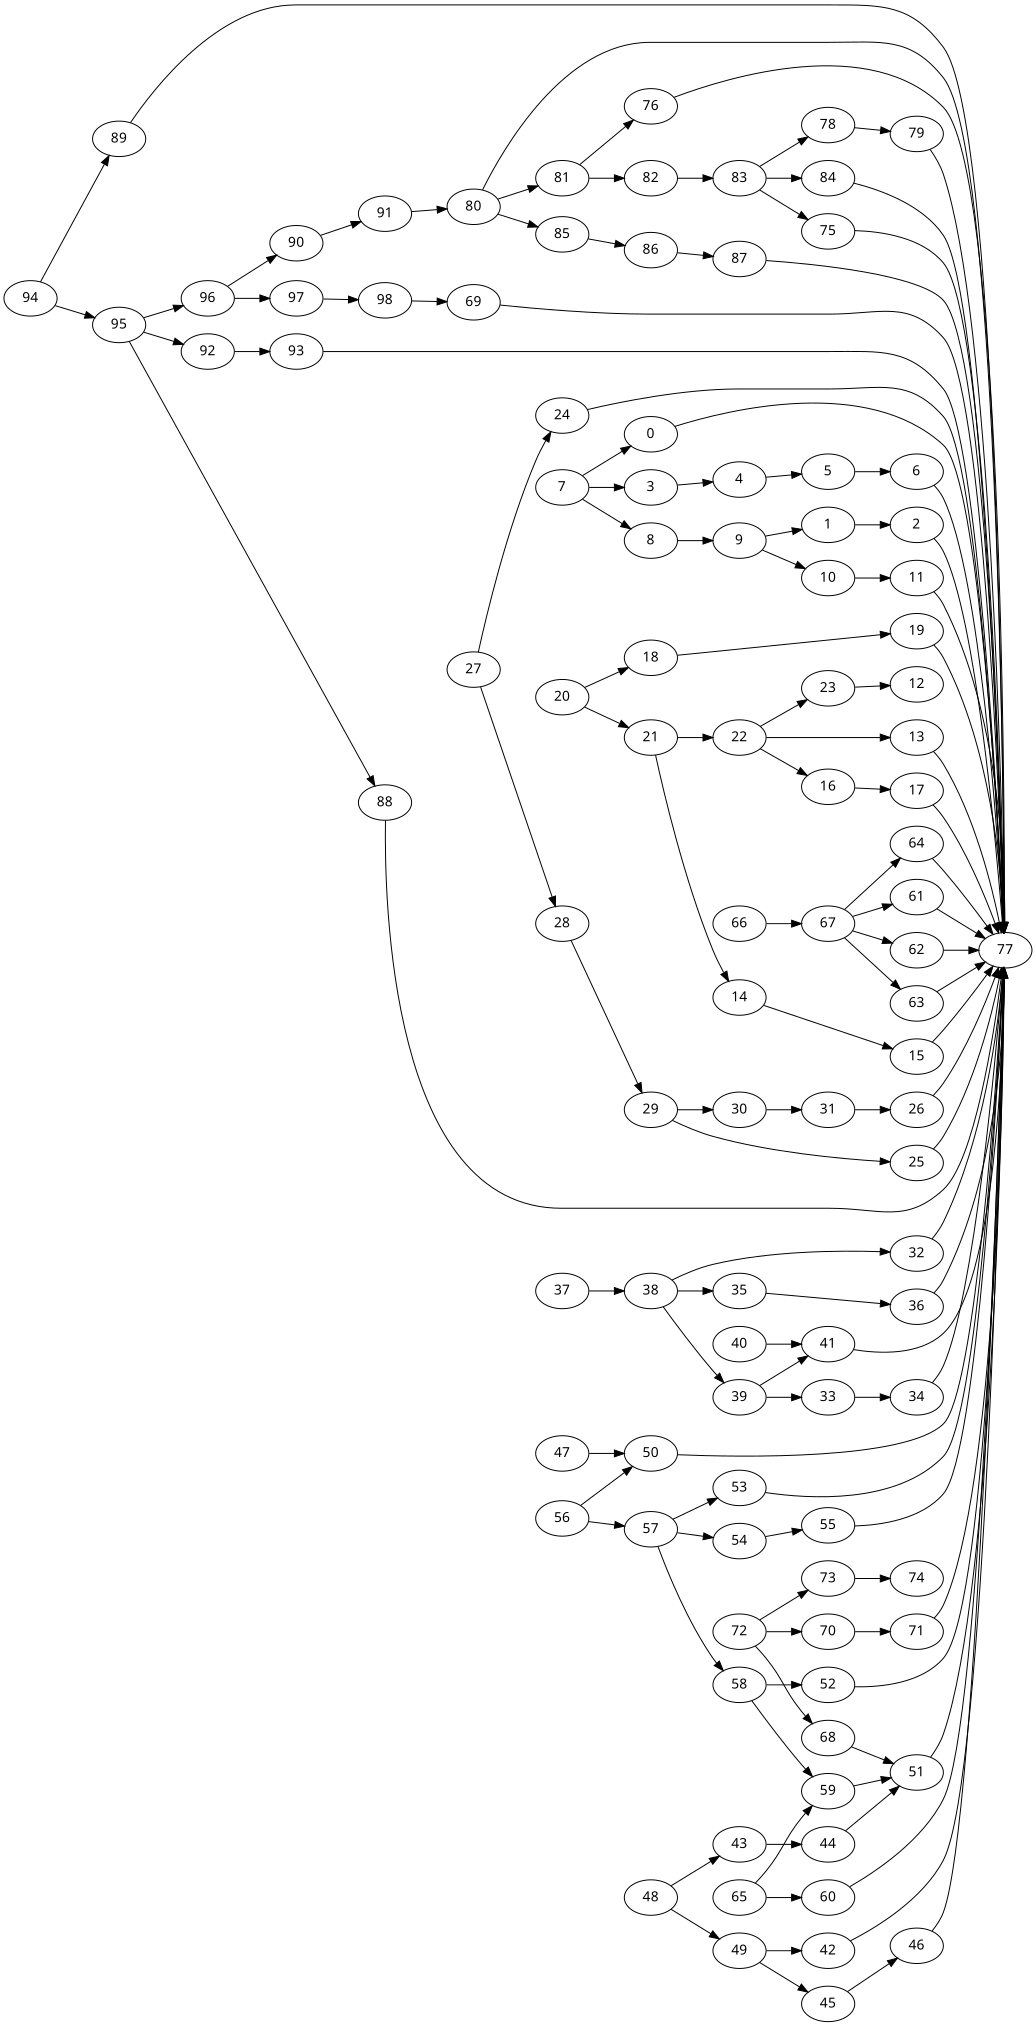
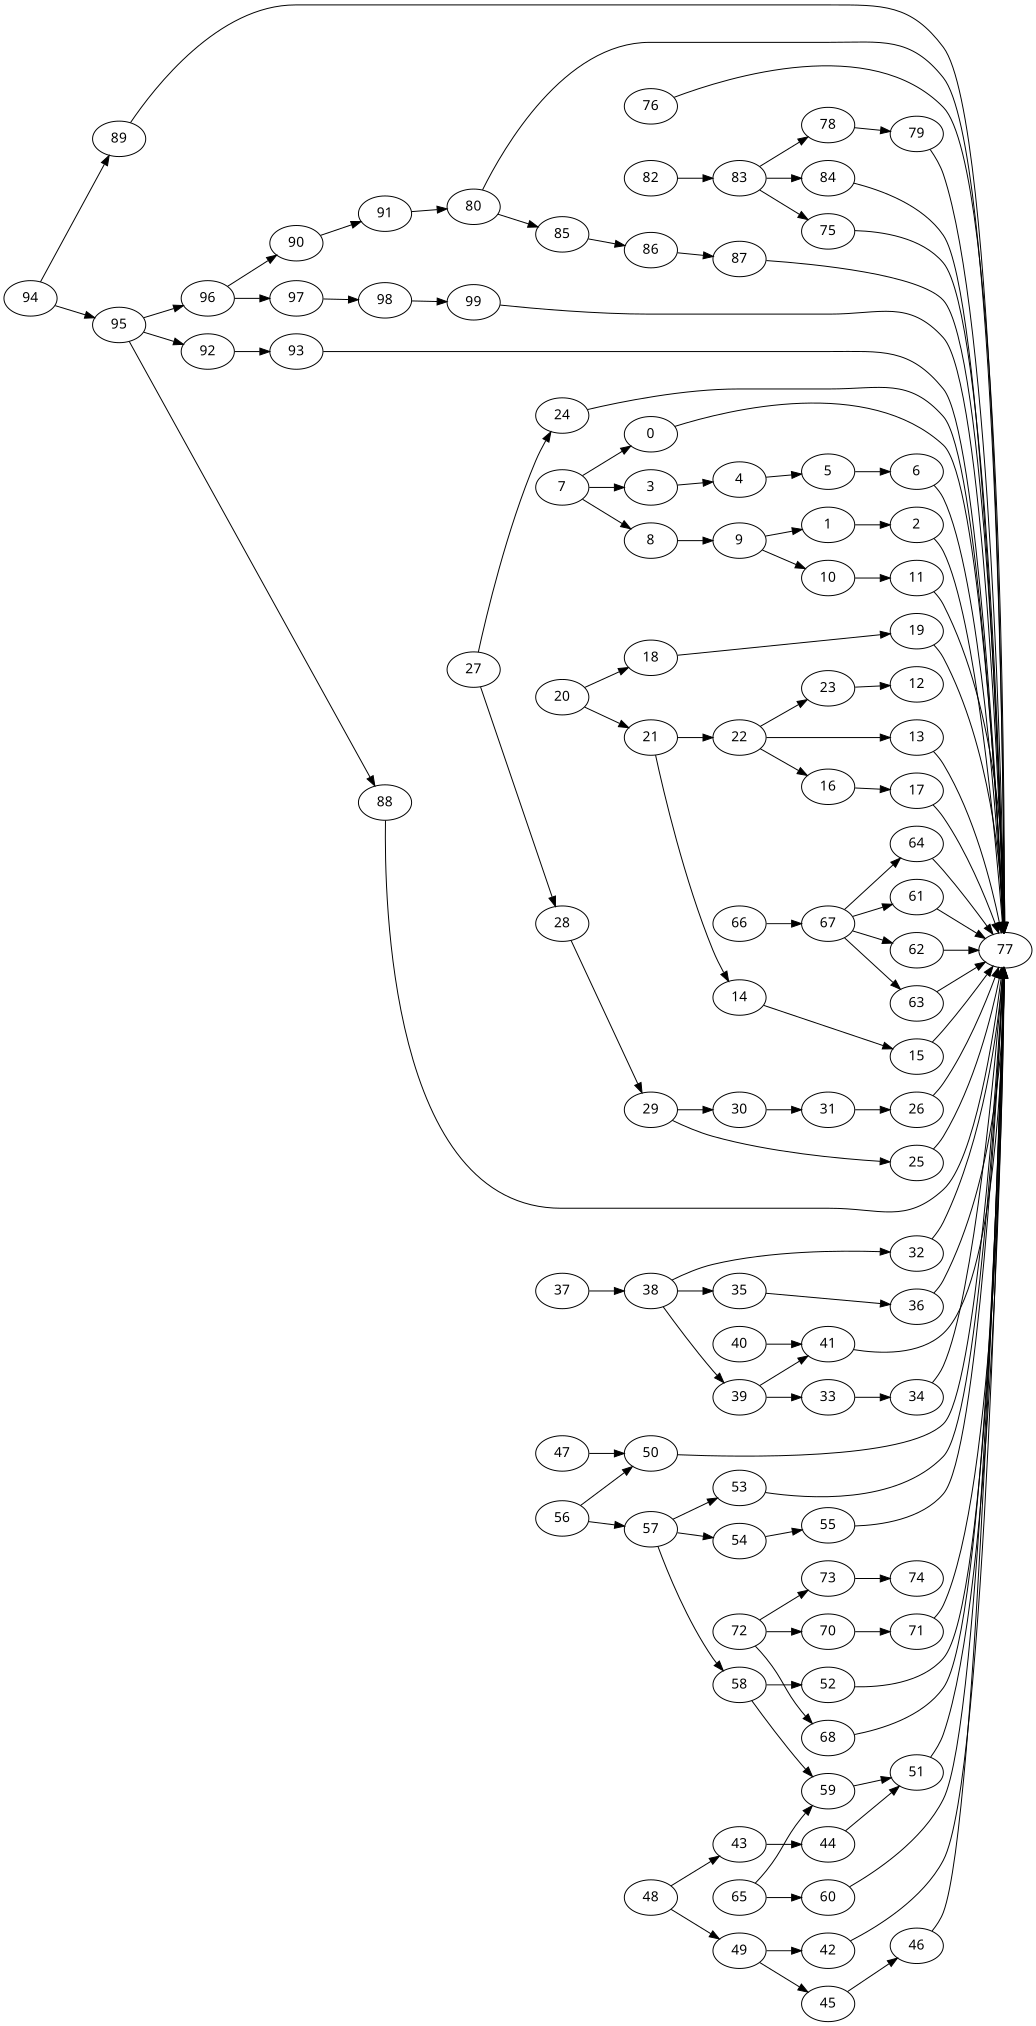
  strict digraph {
    fontname="Noto Sans"
    rankdir=LR
    node [exec=73 fontname="Noto Sans"]
    edge [comm=20 fontname="Noto Sans"]
    0 [exec=122]
    77 [exec=65]
    1 [exec=85]
    2 [exec=74]
    3 [exec=114]
    4 [exec=186]
    5 [exec=87]
    6 [exec=129]
    7 [exec=75]
    8 [exec=68]
    9 [exec=134]
    10 [exec=170]
    11 [exec=193]
    12 [exec=102]
    13 [exec=191]
    14 [exec=172]
    15 [exec=163]
    16 [exec=183]
    17 [exec=116]
    18 [exec=65]
    19 [exec=190]
    20 [exec=53]
    21
    22 [exec=152]
    23 [exec=50]
    24 [exec=86]
    25 [exec=189]
    26 [exec=164]
    27
    28 [exec=70]
    29 [exec=131]
    30 [exec=180]
    31 [exec=175]
    32 [exec=188]
    33 [exec=102]
    34 [exec=190]
    35 [exec=200]
    36 [exec=123]
    37 [exec=163]
    38
    39 [exec=148]
    41 [exec=197]
    40 [exec=131]
    42 [exec=171]
    43 [exec=67]
    44 [exec=72]
    51 [exec=200]
    45 [exec=83]
    46 [exec=88]
    47 [exec=59]
    50 [exec=105]
    48 [exec=70]
    49 [exec=188]
    52 [exec=157]
    53 [exec=198]
    54 [exec=120]
    55 [exec=165]
    56 [exec=176]
    57 [exec=141]
    58 [exec=71]
    59 [exec=133]
    60 [exec=145]
    61 [exec=93]
    62 [exec=135]
    63 [exec=159]
    64 [exec=65]
    65 [exec=75]
    66 [exec=87]
    67 [exec=106]
    68 [exec=98]
    70 [exec=80]
    71 [exec=150]
    72
    73 [exec=144]
    74 [exec=79]
    75 [exec=172]
    76 [exec=103]
    78 [exec=55]
    79 [exec=189]
    80 [exec=158]
-   81 [exec=75]
    85 [exec=68]
    82 [exec=116]
    86 [exec=127]
    83 [exec=67]
    84 [exec=106]
    87 [exec=139]
    88 [exec=101]
    89 [exec=116]
    90 [exec=141]
    91 [exec=170]
    92 [exec=195]
    93 [exec=93]
    94 [exec=102]
    95 [exec=64]
    96 [exec=90]
    97 [exec=91]
    98 [exec=137]
-   99 [exec=185 label=69]
+   99 [exec=185]
    0 -> 77 [comm=5]
    1 -> 2 [comm=6]
    2 -> 77 [comm=6]
    3 -> 4 [comm=11]
    4 -> 5 [comm=13]
    5 -> 6 [comm=15]
    6 -> 77 [comm=16]
    7 -> 0
    7 -> 3 [comm=19]
    7 -> 8 [comm=6]
    8 -> 9 [comm=18]
    9 -> 1 [comm=10]
    9 -> 10 [comm=16]
    10 -> 11 [comm=11]
    11 -> 77 [comm=17]
    13 -> 77 [comm=5]
    14 -> 15 [comm=9]
    15 -> 77 [comm=9]
    16 -> 17 [comm=13]
    17 -> 77 [comm=15]
    18 -> 19 [comm=15]
    19 -> 77 [comm=16]
    20 -> 18 [comm=15]
    20 -> 21 [comm=7]
    21 -> 14 [comm=6]
    21 -> 22 [comm=6]
    22 -> 13 [comm=10]
    22 -> 16 [comm=9]
    22 -> 23 [comm=13]
    23 -> 12 [comm=14]
    24 -> 77 [comm=16]
    25 -> 77 [comm=17]
    26 -> 77 [comm=9]
    27 -> 24 [comm=8]
    27 -> 28 [comm=14]
    28 -> 29
    29 -> 25 [comm=6]
    29 -> 30 [comm=12]
    30 -> 31 [comm=14]
    31 -> 26 [comm=10]
    32 -> 77 [comm=7]
    33 -> 34 [comm=14]
    34 -> 77 [comm=17]
    35 -> 36 [comm=15]
    36 -> 77 [comm=14]
    37 -> 38 [comm=18]
    38 -> 32 [comm=8]
    38 -> 35
    38 -> 39 [comm=8]
    39 -> 33 [comm=15]
    39 -> 41
    41 -> 77 [comm=8]
    40 -> 41 [comm=15]
    42 -> 77
    43 -> 44 [comm=8]
    44 -> 51
    51 -> 77 [comm=7]
    45 -> 46 [comm=18]
    46 -> 77 [comm=6]
    47 -> 50 [comm=14]
    50 -> 77 [comm=7]
    48 -> 43 [comm=9]
    48 -> 49 [comm=15]
    49 -> 42 [comm=10]
    49 -> 45 [comm=17]
    52 -> 77 [comm=7]
    53 -> 77 [comm=11]
    54 -> 55 [comm=12]
    55 -> 77 [comm=6]
    56 -> 50 [comm=5]
    56 -> 57 [comm=17]
    57 -> 53 [comm=17]
    57 -> 54 [comm=14]
    57 -> 58 [comm=8]
    58 -> 52
    58 -> 59 [comm=19]
    59 -> 51 [comm=11]
    60 -> 77 [comm=18]
    61 -> 77 [comm=7]
    62 -> 77 [comm=16]
    63 -> 77 [comm=12]
    64 -> 77 [comm=13]
    65 -> 59 [comm=10]
    65 -> 60 [comm=18]
    66 -> 67 [comm=11]
    67 -> 61 [comm=16]
    67 -> 62 [comm=8]
    67 -> 63 [comm=7]
    67 -> 64 [comm=5]
-   68 -> 51 [comm=19]
+   68 -> 77 [comm=19]
    70 -> 71 [comm=8]
    71 -> 77
    72 -> 68 [comm=13]
    72 -> 70 [comm=11]
    72 -> 73 [comm=17]
    73 -> 74 [comm=6]
    75 -> 77 [comm=9]
    76 -> 77 [comm=8]
    78 -> 79 [comm=11]
    79 -> 77 [comm=19]
    80 -> 77 [comm=16]
-   80 -> 81 [comm=17]
    80 -> 85 [comm=9]
-   81 -> 76
-   81 -> 82 [comm=8]
    85 -> 86
    82 -> 83 [comm=9]
    86 -> 87
    83 -> 75 [comm=18]
    83 -> 78
    83 -> 84 [comm=17]
    84 -> 77 [comm=15]
    87 -> 77 [comm=11]
    88 -> 77 [comm=12]
    89 -> 77 [comm=5]
    90 -> 91 [comm=15]
    91 -> 80 [comm=15]
    92 -> 93 [comm=15]
    93 -> 77 [comm=6]
    94 -> 89 [comm=13]
    94 -> 95 [comm=9]
    95 -> 88 [comm=17]
    95 -> 92 [comm=14]
    95 -> 96 [comm=9]
    96 -> 90
    96 -> 97 [comm=7]
    97 -> 98 [comm=7]
    98 -> 99 [comm=6]
    99 -> 77 [comm=7]
  }
